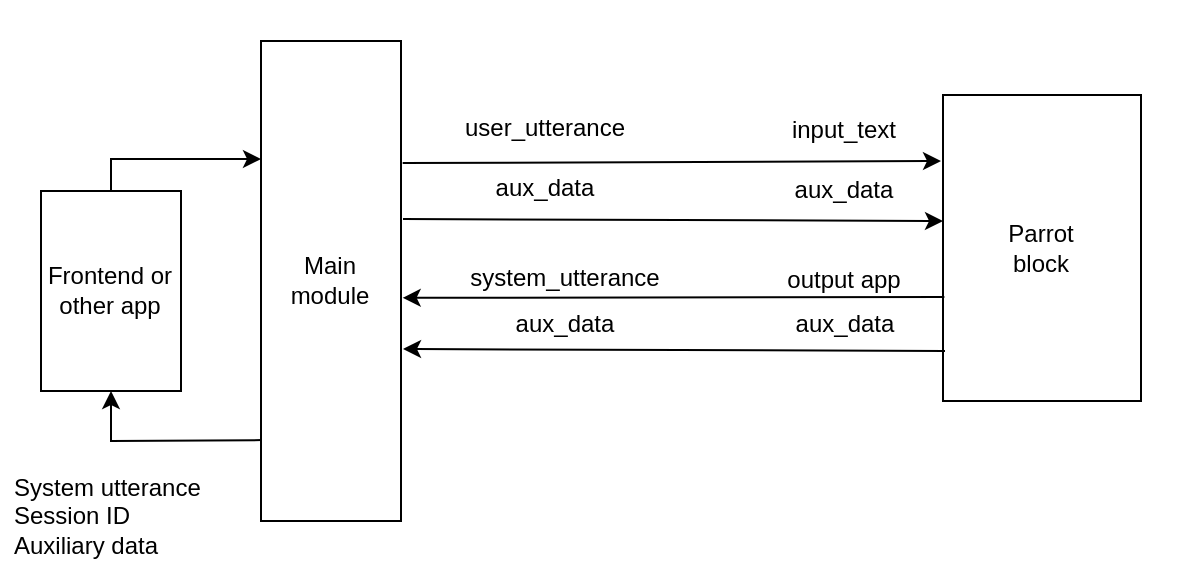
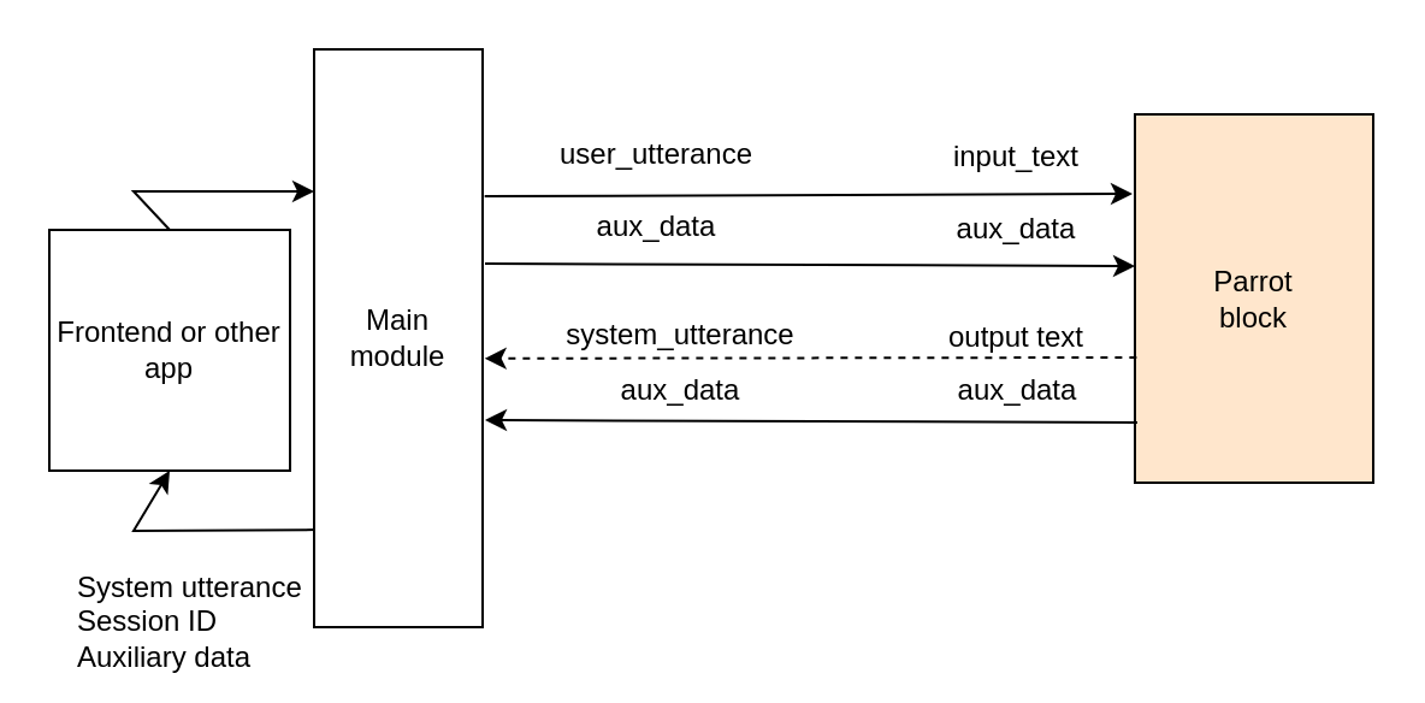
  <mxCell id="0" />
  <mxCell id="1" parent="0" />
  <mxCell id="2" value="Main module" style="rounded=0;whiteSpace=wrap;html=1;" parent="1" vertex="1"><mxGeometry x="130" y="20" width="70" height="240" as="geometry" /></mxCell>
- <mxCell id="3" value="Parrot&lt;br&gt;block" style="rounded=0;whiteSpace=wrap;html=1;" parent="1" vertex="1"><mxGeometry x="471" y="47" width="99" height="153" as="geometry" /></mxCell>
+ <mxCell id="3" value="Parrot&lt;br&gt;block" style="rounded=0;whiteSpace=wrap;html=1;fillColor=#ffe6cc;" parent="1" vertex="1"><mxGeometry x="471" y="47" width="99" height="153" as="geometry" /></mxCell>
  <mxCell id="4" value="" style="endArrow=classic;html=1;rounded=0;exitX=1.012;exitY=0.128;exitDx=0;exitDy=0;exitPerimeter=0;" parent="1" edge="1"><mxGeometry width="50" height="50" relative="1" as="geometry"><mxPoint x="200.84" y="81.04" as="sourcePoint" /><mxPoint x="470" y="80" as="targetPoint" /></mxGeometry></mxCell>
- <mxCell id="5" value="" style="endArrow=classic;html=1;rounded=0;exitX=0.007;exitY=0.66;exitDx=0;exitDy=0;entryX=1.012;entryY=0.535;entryDx=0;entryDy=0;entryPerimeter=0;exitPerimeter=0;" parent="1" source="3" target="2" edge="1"><mxGeometry width="50" height="50" relative="1" as="geometry"><mxPoint x="201.03" y="154.18" as="sourcePoint" /><mxPoint x="210" y="145" as="targetPoint" /></mxGeometry></mxCell>
+ <mxCell id="5" value="" style="endArrow=classic;html=1;rounded=0;exitX=0.007;exitY=0.66;exitDx=0;exitDy=0;entryX=1.012;entryY=0.535;entryDx=0;entryDy=0;entryPerimeter=0;exitPerimeter=0;dashed=1;" parent="1" source="3" target="2" edge="1"><mxGeometry width="50" height="50" relative="1" as="geometry"><mxPoint x="201.03" y="154.18" as="sourcePoint" /><mxPoint x="210" y="145" as="targetPoint" /></mxGeometry></mxCell>
  <mxCell id="6" value="" style="endArrow=classic;html=1;rounded=0;exitX=0.5;exitY=0;exitDx=0;exitDy=0;" parent="1" source="12" edge="1"><mxGeometry width="50" height="50" relative="1" as="geometry"><mxPoint x="50" y="22" as="sourcePoint" /><mxPoint x="130" y="79" as="targetPoint" /><Array as="points"><mxPoint x="55" y="79" /></Array></mxGeometry></mxCell>
  <mxCell id="7" value="" style="endArrow=classic;html=1;rounded=0;entryX=0.5;entryY=1;entryDx=0;entryDy=0;exitX=0.007;exitY=0.894;exitDx=0;exitDy=0;exitPerimeter=0;" parent="1" target="12" edge="1"><mxGeometry width="50" height="50" relative="1" as="geometry"><mxPoint x="130.49" y="219.56" as="sourcePoint" /><mxPoint x="50" y="361" as="targetPoint" /><Array as="points"><mxPoint x="55" y="220" /></Array></mxGeometry></mxCell>
- <mxCell id="8" value="System utterance&lt;br&gt;Session ID&lt;div&gt;Auxiliary data&lt;/div&gt;" style="text;html=1;strokeColor=none;fillColor=none;align=left;verticalAlign=middle;whiteSpace=wrap;rounded=0;" parent="1" vertex="1"><mxGeometry x="5" y="245" width="100" height="25" as="geometry" /></mxCell>
+ <mxCell id="8" value="System utterance&lt;br&gt;Session ID&lt;div&gt;Auxiliary data&lt;/div&gt;" style="text;html=1;strokeColor=none;fillColor=none;align=left;verticalAlign=middle;whiteSpace=wrap;rounded=0;" parent="1" vertex="1"><mxGeometry x="30" y="245" width="100" height="25" as="geometry" /></mxCell>
  <mxCell id="9" value="input_text" style="text;html=1;strokeColor=none;fillColor=none;align=center;verticalAlign=middle;whiteSpace=wrap;rounded=0;" parent="1" vertex="1"><mxGeometry x="392" y="50" width="60" height="30" as="geometry" /></mxCell>
  <mxCell id="10" value="user_utterance" style="text;html=1;strokeColor=none;fillColor=none;align=center;verticalAlign=middle;whiteSpace=wrap;rounded=0;" parent="1" vertex="1"><mxGeometry x="230" y="52" width="85" height="23" as="geometry" /></mxCell>
- <mxCell id="11" value="output app" style="text;html=1;strokeColor=none;fillColor=none;align=center;verticalAlign=middle;whiteSpace=wrap;rounded=0;" parent="1" vertex="1"><mxGeometry x="392" y="117.75" width="60" height="44.5" as="geometry" /></mxCell>
- <mxCell id="12" value="Frontend or other app" style="rounded=0;whiteSpace=wrap;html=1;" parent="1" vertex="1"><mxGeometry x="20" y="95" width="70" height="100" as="geometry" /></mxCell>
+ <mxCell id="11" value="output text" style="text;html=1;strokeColor=none;fillColor=none;align=center;verticalAlign=middle;whiteSpace=wrap;rounded=0;" parent="1" vertex="1"><mxGeometry x="392" y="117.75" width="60" height="44.5" as="geometry" /></mxCell>
+ <mxCell id="12" value="Frontend or other app" style="rounded=0;whiteSpace=wrap;html=1;" parent="1" vertex="1"><mxGeometry x="20" y="95" width="100" height="100" as="geometry" /></mxCell>
  <mxCell id="13" value="" style="endArrow=classic;html=1;rounded=0;entryX=0;entryY=0.25;entryDx=0;entryDy=0;exitX=1.019;exitY=0.137;exitDx=0;exitDy=0;exitPerimeter=0;" parent="1" edge="1"><mxGeometry width="50" height="50" relative="1" as="geometry"><mxPoint x="201" y="109" as="sourcePoint" /><mxPoint x="471" y="110" as="targetPoint" /></mxGeometry></mxCell>
  <mxCell id="14" value="aux_data" style="text;html=1;strokeColor=none;fillColor=none;align=center;verticalAlign=middle;whiteSpace=wrap;rounded=0;" parent="1" vertex="1"><mxGeometry x="392" y="80" width="60" height="30" as="geometry" /></mxCell>
  <mxCell id="15" value="aux_data" style="text;html=1;strokeColor=none;fillColor=none;align=center;verticalAlign=middle;whiteSpace=wrap;rounded=0;" parent="1" vertex="1"><mxGeometry x="230" y="82" width="85" height="23" as="geometry" /></mxCell>
  <mxCell id="16" value="" style="endArrow=classic;html=1;rounded=0;exitX=0;exitY=0.75;exitDx=0;exitDy=0;entryX=0.999;entryY=0.293;entryDx=0;entryDy=0;entryPerimeter=0;" parent="1" edge="1"><mxGeometry width="50" height="50" relative="1" as="geometry"><mxPoint x="472" y="175" as="sourcePoint" /><mxPoint x="201" y="174" as="targetPoint" /></mxGeometry></mxCell>
  <mxCell id="17" value="aux_data" style="text;html=1;strokeColor=none;fillColor=none;align=center;verticalAlign=middle;whiteSpace=wrap;rounded=0;" parent="1" vertex="1"><mxGeometry x="240" y="150" width="85" height="23" as="geometry" /></mxCell>
  <mxCell id="18" value="system_utterance" style="text;html=1;strokeColor=none;fillColor=none;align=center;verticalAlign=middle;whiteSpace=wrap;rounded=0;" parent="1" vertex="1"><mxGeometry x="240" y="127" width="85" height="23" as="geometry" /></mxCell>
  <mxCell id="19" value="aux_data" style="text;html=1;strokeColor=none;fillColor=none;align=center;verticalAlign=middle;whiteSpace=wrap;rounded=0;" parent="1" vertex="1"><mxGeometry x="379.5" y="150" width="85" height="23" as="geometry" /></mxCell>
